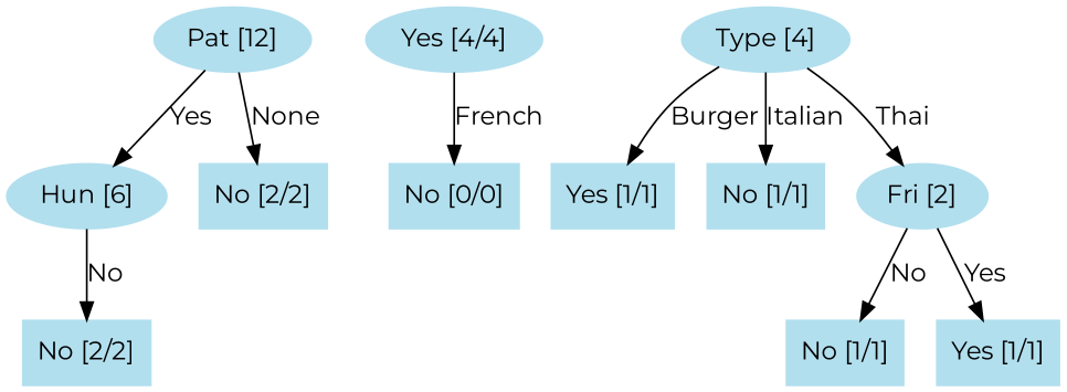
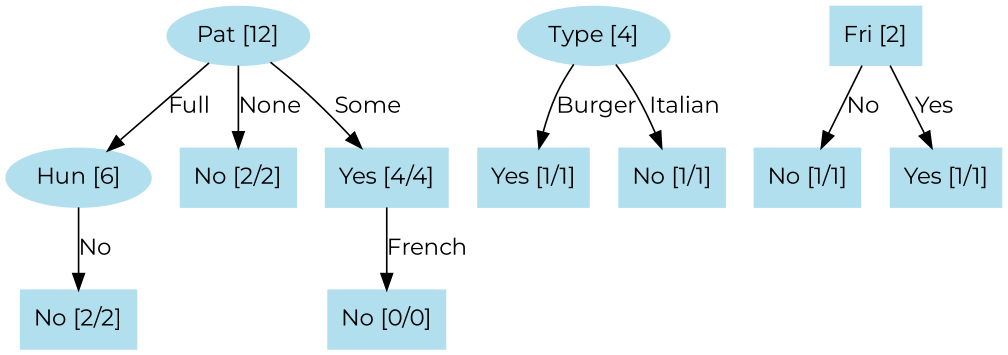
  digraph {
    fontname=Montserrat
    node [color=lightblue2 fontname=Montserrat style=filled shape=box]
    edge [fontname=Montserrat]
    n1 [label="Pat [12]" shape=""]
    n2 [label="Hun [6]" shape=""]
    n3 [label="No [2/2]"]
-   n4 [label="Yes [4/4]" shape=ellipse]
+   n4 [label="Yes [4/4]"]
    n5 [label="No [2/2]"]
    n6 [label="No [0/0]"]
    n7 [label="Type [4]" shape=""]
    n8 [label="Yes [1/1]"]
    n9 [label="No [1/1]"]
-   n10 [label="Fri [2]" shape=""]
+   n10 [label="Fri [2]"]
    n11 [label="No [1/1]"]
    n12 [label="Yes [1/1]"]
-   n1 -> n2 [label=Yes]
+   n1 -> n2 [label=Full]
    n1 -> n3 [label=None]
+   n1 -> n4 [label=Some]
    n2 -> n5 [label=No]
    n4 -> n6 [label=French]
    n7 -> n8 [label=Burger]
    n7 -> n9 [label=Italian]
-   n7 -> n10 [label=Thai]
    n10 -> n11 [label=No]
    n10 -> n12 [label=Yes]
  }
